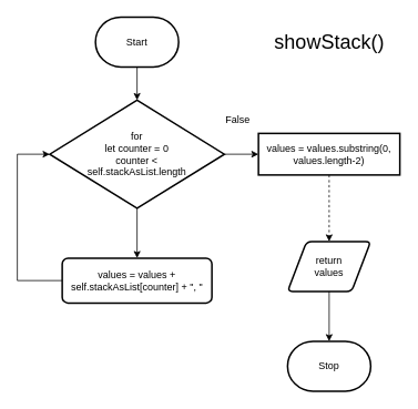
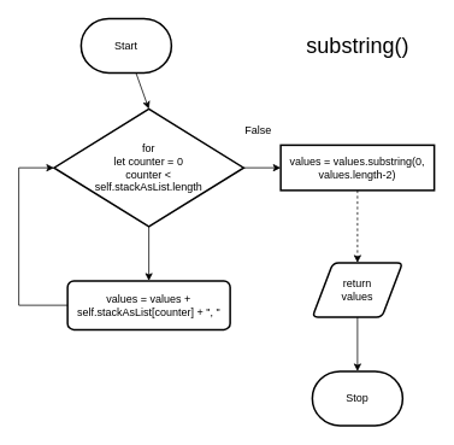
  <mxCell id="0" />
  <mxCell id="1" parent="0" />
  <mxCell id="2" style="edgeStyle=none;html=1;entryX=0.5;entryY=0;entryDx=0;entryDy=0;entryPerimeter=0;fontSize=24;" edge="1" parent="1" source="3" target="7"><mxGeometry relative="1" as="geometry" /></mxCell>
- <mxCell id="3" value="Start" style="strokeWidth=2;html=1;shape=mxgraph.flowchart.terminator;whiteSpace=wrap;" vertex="1" parent="1"><mxGeometry x="114" y="20" width="100" height="60" as="geometry" /></mxCell>
+ <mxCell id="3" value="Start" style="strokeWidth=2;html=1;shape=mxgraph.flowchart.terminator;whiteSpace=wrap;" vertex="1" parent="1"><mxGeometry x="89" y="20" width="100" height="60" as="geometry" /></mxCell>
  <mxCell id="4" value="Stop" style="strokeWidth=2;html=1;shape=mxgraph.flowchart.terminator;whiteSpace=wrap;" vertex="1" parent="1"><mxGeometry x="345" y="410" width="100" height="60" as="geometry" /></mxCell>
  <mxCell id="5" style="edgeStyle=none;html=1;entryX=0.5;entryY=0;entryDx=0;entryDy=0;fontSize=24;" edge="1" parent="1" source="7" target="9"><mxGeometry relative="1" as="geometry" /></mxCell>
  <mxCell id="6" style="edgeStyle=orthogonalEdgeStyle;rounded=0;html=1;entryX=0;entryY=0.5;entryDx=0;entryDy=0;fontSize=24;" edge="1" parent="1" source="7" target="11"><mxGeometry relative="1" as="geometry" /></mxCell>
  <mxCell id="7" value="for&lt;br&gt;let counter = 0&lt;br&gt;counter &amp;lt; &lt;br&gt;self.stackAsList.length" style="strokeWidth=2;html=1;shape=mxgraph.flowchart.decision;whiteSpace=wrap;" vertex="1" parent="1"><mxGeometry x="59" y="120" width="210" height="130" as="geometry" /></mxCell>
  <mxCell id="8" style="edgeStyle=orthogonalEdgeStyle;html=1;entryX=0;entryY=0.5;entryDx=0;entryDy=0;entryPerimeter=0;fontSize=24;rounded=0;" edge="1" parent="1" source="9" target="7"><mxGeometry relative="1" as="geometry"><Array as="points"><mxPoint x="20" y="337" /><mxPoint x="20" y="185" /></Array></mxGeometry></mxCell>
  <mxCell id="9" value="&lt;div&gt;values = values + self.stackAsList[counter] + &quot;, &quot;&lt;/div&gt;" style="rounded=1;whiteSpace=wrap;html=1;absoluteArcSize=1;arcSize=14;strokeWidth=2;" vertex="1" parent="1"><mxGeometry x="74" y="310" width="180" height="54" as="geometry" /></mxCell>
  <mxCell id="10" style="edgeStyle=orthogonalEdgeStyle;rounded=0;html=1;fontSize=24;dashed=1;" edge="1" parent="1" source="11" target="13"><mxGeometry relative="1" as="geometry" /></mxCell>
  <mxCell id="11" value="&lt;div&gt;values = values.substring(0, values.length-2)&lt;/div&gt;" style="whiteSpace=wrap;html=1;absoluteArcSize=1;arcSize=14;strokeWidth=2;rounded=0;" vertex="1" parent="1"><mxGeometry x="310" y="160" width="170" height="50" as="geometry" /></mxCell>
  <mxCell id="12" style="edgeStyle=orthogonalEdgeStyle;rounded=0;html=1;entryX=0.5;entryY=0;entryDx=0;entryDy=0;entryPerimeter=0;fontSize=24;" edge="1" parent="1" source="13" target="4"><mxGeometry relative="1" as="geometry" /></mxCell>
  <mxCell id="13" value="return&lt;br&gt;values" style="shape=parallelogram;html=1;strokeWidth=2;perimeter=parallelogramPerimeter;whiteSpace=wrap;rounded=1;arcSize=12;size=0.23;" vertex="1" parent="1"><mxGeometry x="345" y="290" width="100" height="60" as="geometry" /></mxCell>
- <mxCell id="14" value="&lt;font style=&quot;font-size: 24px;&quot;&gt;showStack()&lt;/font&gt;" style="text;html=1;align=center;verticalAlign=middle;resizable=0;points=[];autosize=1;strokeColor=none;fillColor=none;" vertex="1" parent="1"><mxGeometry x="320" y="30" width="150" height="40" as="geometry" /></mxCell>
+ <mxCell id="14" value="&lt;font style=&quot;font-size: 24px;&quot;&gt;substring()&lt;/font&gt;" style="text;html=1;align=center;verticalAlign=middle;resizable=0;points=[];autosize=1;strokeColor=none;fillColor=none;" vertex="1" parent="1"><mxGeometry x="320" y="30" width="150" height="40" as="geometry" /></mxCell>
  <mxCell id="15" value="&lt;font style=&quot;font-size: 12px;&quot;&gt;False&lt;/font&gt;" style="text;html=1;align=center;verticalAlign=middle;resizable=0;points=[];autosize=1;strokeColor=none;fillColor=none;fontSize=24;" vertex="1" parent="1"><mxGeometry x="260" y="120" width="50" height="40" as="geometry" /></mxCell>
